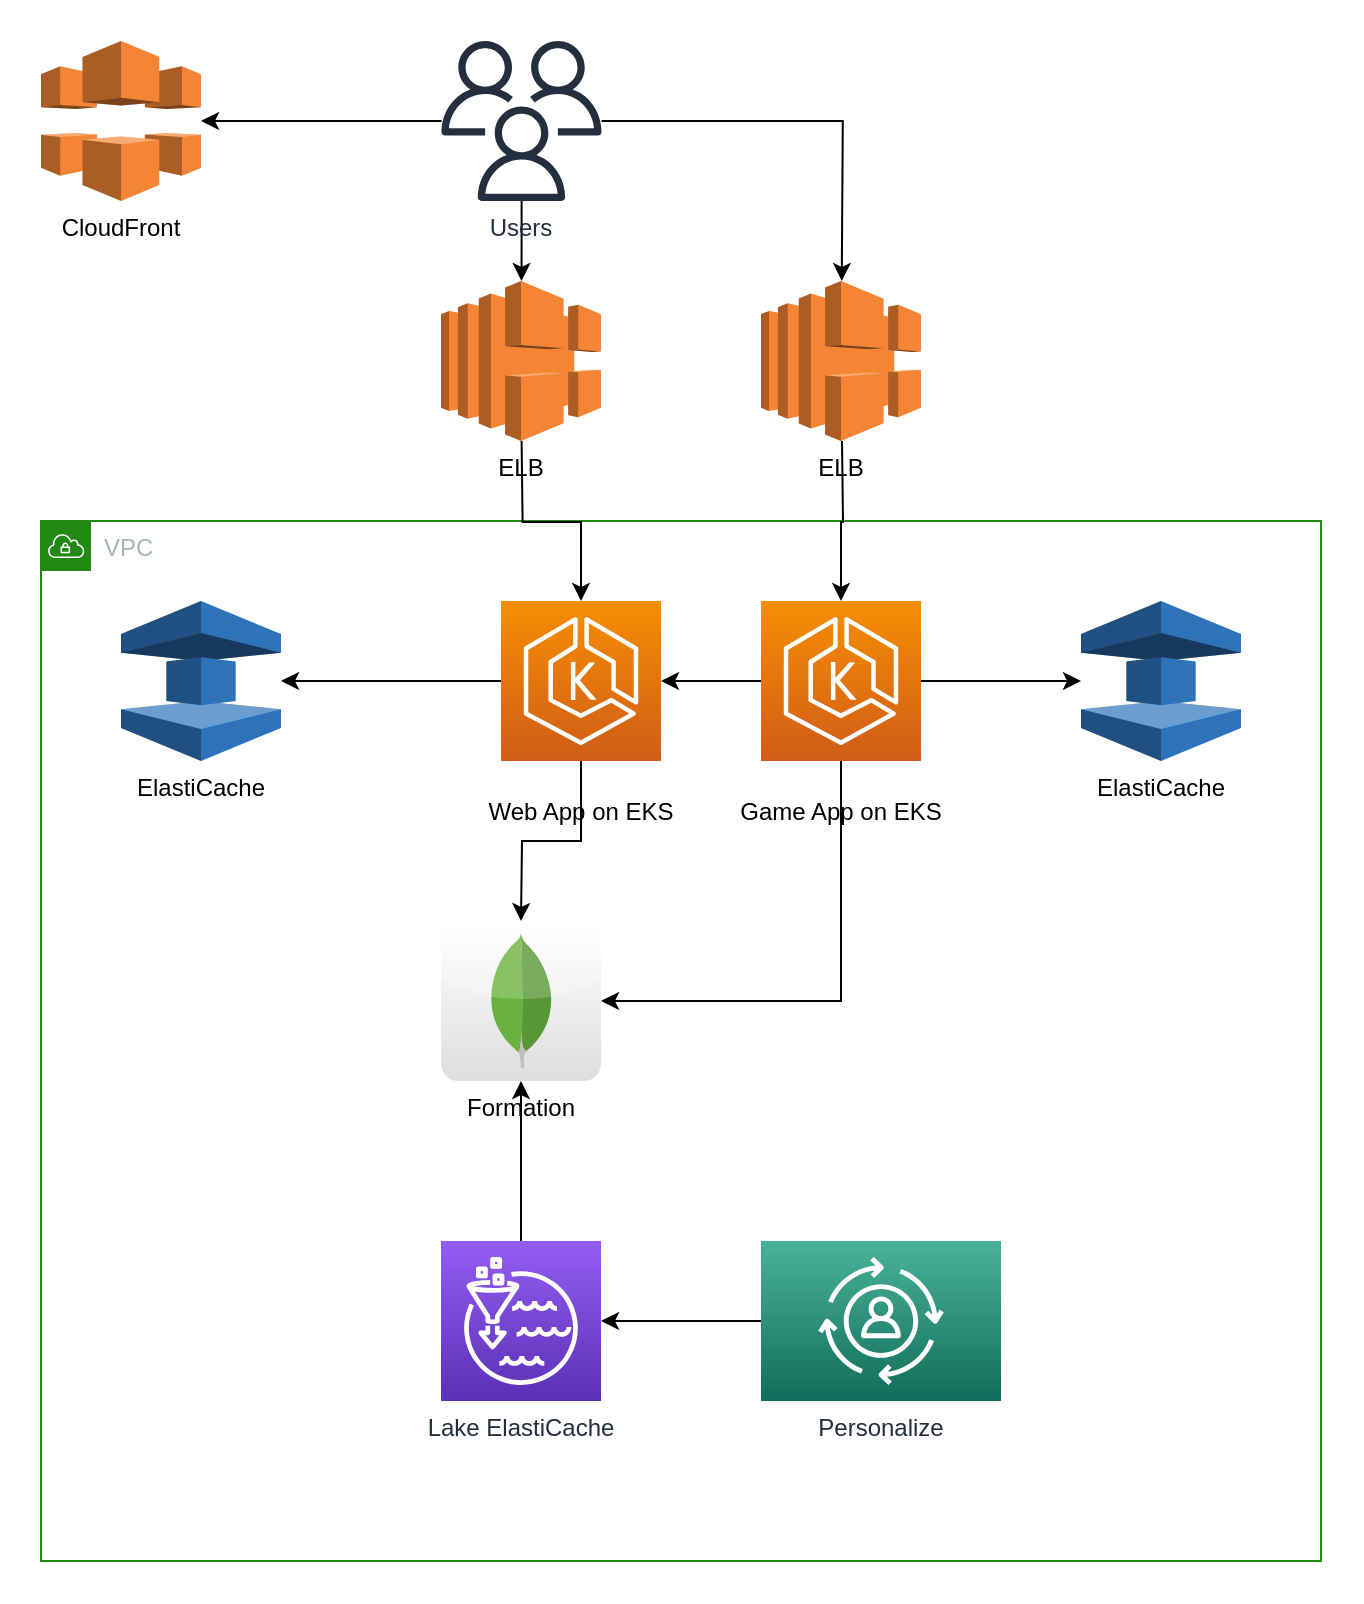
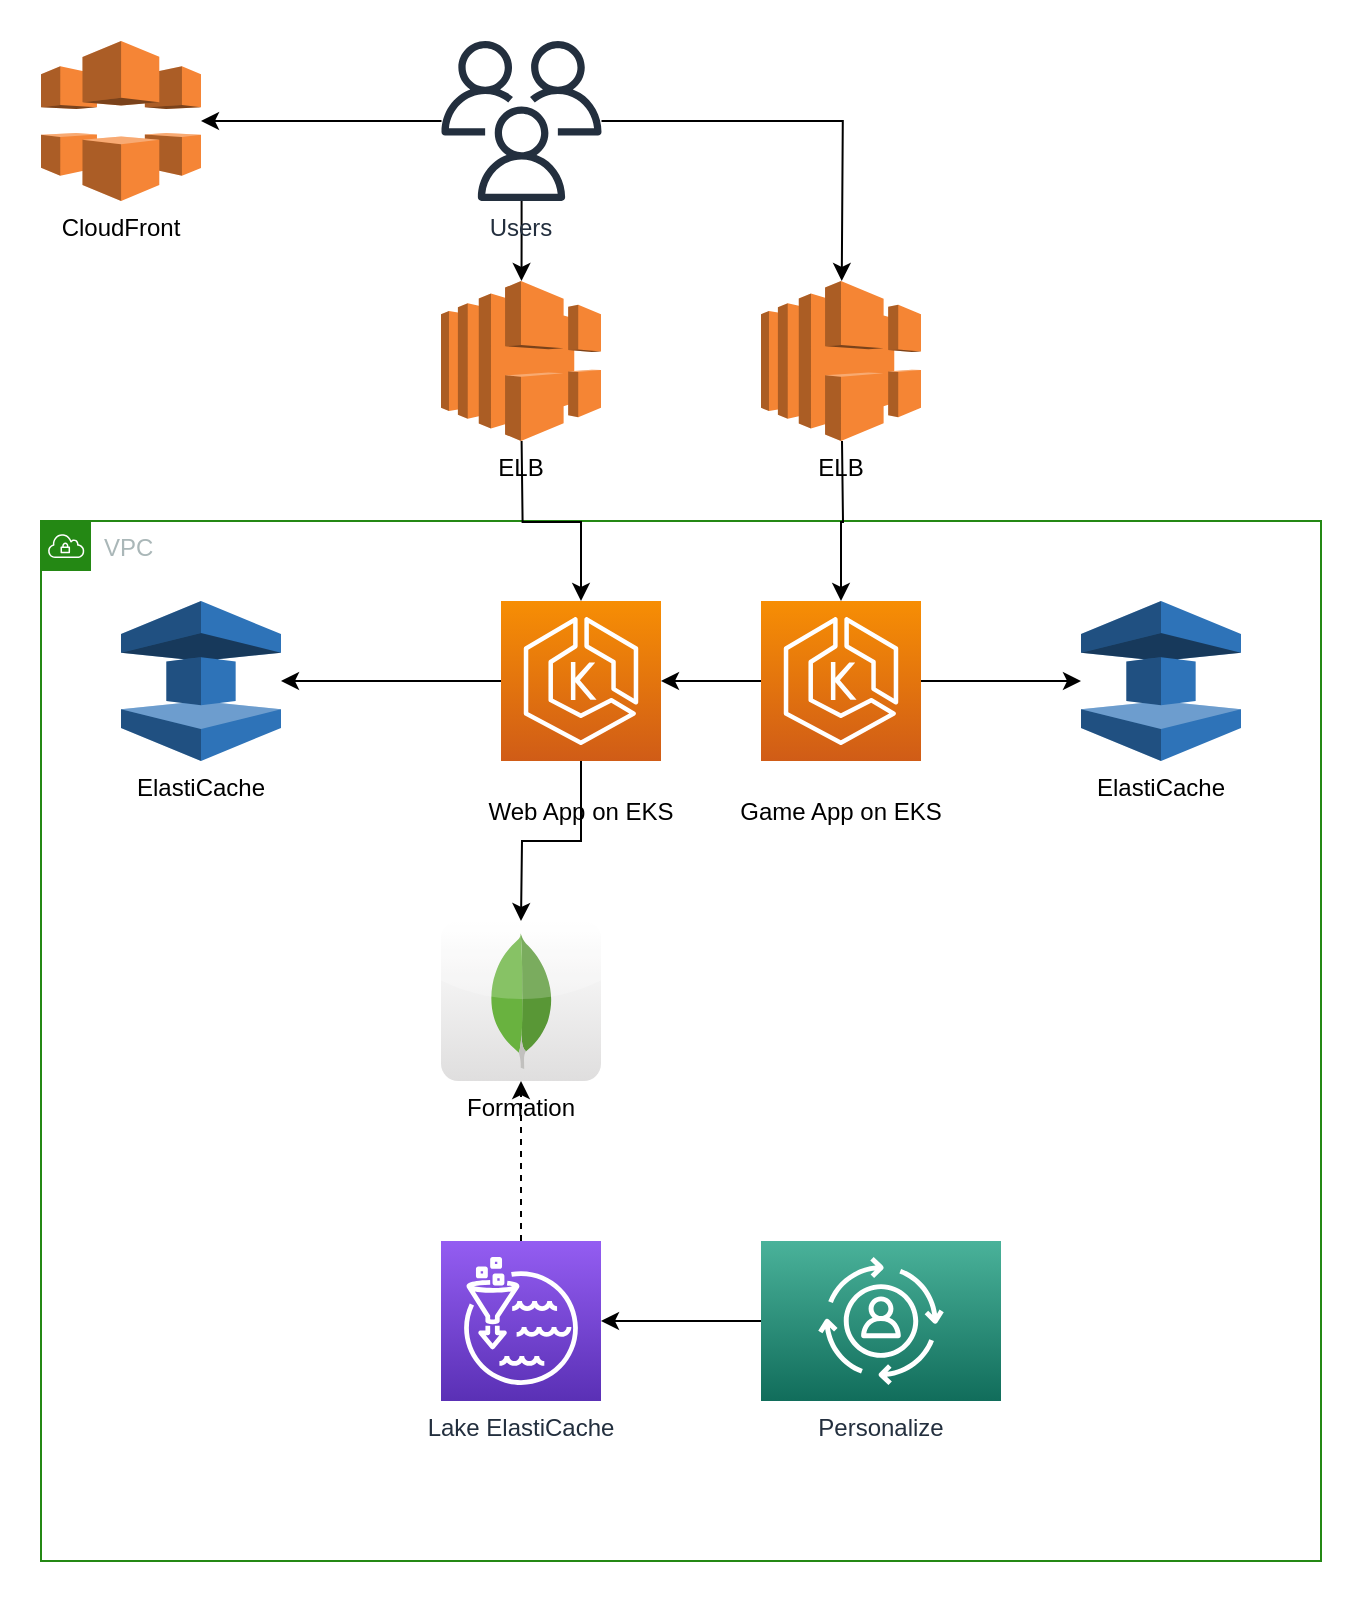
  <mxCell id="0" />
  <mxCell id="1" parent="0" />
  <mxCell id="2" value="VPC" style="points=[[0,0],[0.25,0],[0.5,0],[0.75,0],[1,0],[1,0.25],[1,0.5],[1,0.75],[1,1],[0.75,1],[0.5,1],[0.25,1],[0,1],[0,0.75],[0,0.5],[0,0.25]];outlineConnect=0;gradientColor=none;html=1;whiteSpace=wrap;fontSize=12;fontStyle=0;shape=mxgraph.aws4.group;grIcon=mxgraph.aws4.group_vpc;strokeColor=#248814;fillColor=none;verticalAlign=top;align=left;spacingLeft=30;fontColor=#AAB7B8;dashed=0;" vertex="1" parent="1"><mxGeometry x="20" y="260" width="640" height="520" as="geometry" /></mxCell>
  <mxCell id="3" value="ElastiCache" style="outlineConnect=0;dashed=0;verticalLabelPosition=bottom;verticalAlign=top;align=center;html=1;shape=mxgraph.aws3.elasticache;fillColor=#2E73B8;gradientColor=none;" vertex="1" parent="1"><mxGeometry x="60" y="300" width="80" height="80" as="geometry" /></mxCell>
  <mxCell id="4" style="edgeStyle=orthogonalEdgeStyle;rounded=0;orthogonalLoop=1;jettySize=auto;html=1;" edge="1" parent="1" target="12"><mxGeometry relative="1" as="geometry"><mxPoint x="260.3" as="sourcePoint" y="220" /></mxGeometry></mxCell>
  <mxCell id="5" style="edgeStyle=orthogonalEdgeStyle;rounded=0;orthogonalLoop=1;jettySize=auto;html=1;entryX=0.5;entryY=0;entryDx=0;entryDy=0;entryPerimeter=0;" edge="1" parent="1" source="8"><mxGeometry relative="1" as="geometry"><mxPoint x="260.25" y="140" as="targetPoint" /></mxGeometry></mxCell>
  <mxCell id="6" style="edgeStyle=orthogonalEdgeStyle;rounded=0;orthogonalLoop=1;jettySize=auto;html=1;entryX=0.5;entryY=0;entryDx=0;entryDy=0;entryPerimeter=0;" edge="1" parent="1" source="8"><mxGeometry relative="1" as="geometry"><mxPoint x="420.375" y="140" as="targetPoint" /></mxGeometry></mxCell>
  <mxCell id="7" style="edgeStyle=orthogonalEdgeStyle;rounded=0;orthogonalLoop=1;jettySize=auto;html=1;entryX=1;entryY=0.5;entryDx=0;entryDy=0;" edge="1" parent="1" source="8"><mxGeometry relative="1" as="geometry"><mxPoint x="100" y="60" as="targetPoint" /></mxGeometry></mxCell>
  <mxCell id="8" value="Users" style="outlineConnect=0;fontColor=#232F3E;gradientColor=none;fillColor=#232F3E;strokeColor=none;dashed=0;verticalLabelPosition=bottom;verticalAlign=top;align=center;html=1;fontSize=12;fontStyle=0;aspect=fixed;pointerEvents=1;shape=mxgraph.aws4.users;" vertex="1" parent="1"><mxGeometry x="220.25" y="20" width="80" height="80" as="geometry" /></mxCell>
  <mxCell id="9" style="edgeStyle=orthogonalEdgeStyle;rounded=0;orthogonalLoop=1;jettySize=auto;html=1;" edge="1" parent="1" target="16"><mxGeometry relative="1" as="geometry"><mxPoint x="420.5" as="sourcePoint" y="220" /></mxGeometry></mxCell>
  <mxCell id="10" style="edgeStyle=orthogonalEdgeStyle;rounded=0;orthogonalLoop=1;jettySize=auto;html=1;" edge="1" parent="1" source="12" target="3"><mxGeometry relative="1" as="geometry" /></mxCell>
  <mxCell id="11" style="edgeStyle=orthogonalEdgeStyle;rounded=0;orthogonalLoop=1;jettySize=auto;html=1;" edge="1" parent="1" source="12"><mxGeometry relative="1" as="geometry"><mxPoint x="260" y="460" as="targetPoint" /></mxGeometry></mxCell>
  <mxCell id="12" value="&lt;p&gt;&lt;span style=&quot;color: rgb(0 , 0 , 0)&quot;&gt;Web App on EKS&lt;/span&gt;&lt;/p&gt;" style="outlineConnect=0;fontColor=#232F3E;gradientColor=#F78E04;gradientDirection=north;fillColor=#D05C17;strokeColor=#ffffff;dashed=0;verticalLabelPosition=bottom;verticalAlign=top;align=center;html=1;fontSize=12;fontStyle=0;aspect=fixed;shape=mxgraph.aws4.resourceIcon;resIcon=mxgraph.aws4.eks;" vertex="1" parent="1"><mxGeometry x="250" y="300" width="80" height="80" as="geometry" /></mxCell>
  <mxCell id="13" style="edgeStyle=orthogonalEdgeStyle;rounded=0;orthogonalLoop=1;jettySize=auto;html=1;" edge="1" parent="1" source="16" target="12"><mxGeometry relative="1" as="geometry" /></mxCell>
  <mxCell id="14" style="edgeStyle=orthogonalEdgeStyle;rounded=0;orthogonalLoop=1;jettySize=auto;html=1;" edge="1" parent="1" source="16" target="17"><mxGeometry relative="1" as="geometry" /></mxCell>
- <mxCell id="15" style="edgeStyle=orthogonalEdgeStyle;rounded=0;orthogonalLoop=1;jettySize=auto;html=1;" edge="1" parent="1" source="16" target="25"><mxGeometry relative="1" as="geometry"><Array as="points"><mxPoint x="420" y="500" /></Array></mxGeometry></mxCell>
  <mxCell id="16" value="&lt;p&gt;&lt;span style=&quot;color: rgb(0 , 0 , 0)&quot;&gt;Game App on EKS&lt;/span&gt;&lt;/p&gt;" style="outlineConnect=0;fontColor=#232F3E;gradientColor=#F78E04;gradientDirection=north;fillColor=#D05C17;strokeColor=#ffffff;dashed=0;verticalLabelPosition=bottom;verticalAlign=top;align=center;html=1;fontSize=12;fontStyle=0;aspect=fixed;shape=mxgraph.aws4.resourceIcon;resIcon=mxgraph.aws4.eks;" vertex="1" parent="1"><mxGeometry x="380" y="300" width="80" height="80" as="geometry" /></mxCell>
  <mxCell id="17" value="ElastiCache" style="outlineConnect=0;dashed=0;verticalLabelPosition=bottom;verticalAlign=top;align=center;html=1;shape=mxgraph.aws3.elasticache;fillColor=#2E73B8;gradientColor=none;" vertex="1" parent="1"><mxGeometry x="540" y="300" width="80" height="80" as="geometry" /></mxCell>
  <mxCell id="18" value="CloudFront" style="outlineConnect=0;dashed=0;verticalLabelPosition=bottom;verticalAlign=top;align=center;html=1;shape=mxgraph.aws3.cloudfront;fillColor=#F58536;gradientColor=none;" vertex="1" parent="1"><mxGeometry x="20" y="20" width="80" height="80" as="geometry" /></mxCell>
  <mxCell id="19" value="ELB" style="outlineConnect=0;dashed=0;verticalLabelPosition=bottom;verticalAlign=top;align=center;html=1;shape=mxgraph.aws3.elastic_load_balancing;fillColor=#F58534;gradientColor=none;" vertex="1" parent="1"><mxGeometry x="220" y="140" width="80" height="80" as="geometry" /></mxCell>
  <mxCell id="20" value="ELB" style="outlineConnect=0;dashed=0;verticalLabelPosition=bottom;verticalAlign=top;align=center;html=1;shape=mxgraph.aws3.elastic_load_balancing;fillColor=#F58534;gradientColor=none;" vertex="1" parent="1"><mxGeometry x="380" y="140" width="80" height="80" as="geometry" /></mxCell>
  <mxCell id="21" style="edgeStyle=orthogonalEdgeStyle;rounded=0;orthogonalLoop=1;jettySize=auto;html=1;" edge="1" parent="1" source="22" target="24"><mxGeometry relative="1" as="geometry" /></mxCell>
  <mxCell id="22" value="Personalize" style="outlineConnect=0;fontColor=#232F3E;gradientColor=#4AB29A;gradientDirection=north;fillColor=#116D5B;strokeColor=#ffffff;dashed=0;verticalLabelPosition=bottom;verticalAlign=top;align=center;html=1;fontSize=12;fontStyle=0;aspect=fixed;shape=mxgraph.aws4.resourceIcon;resIcon=mxgraph.aws4.personalize;" vertex="1" parent="1"><mxGeometry x="380" y="620" width="120" height="80" as="geometry" /></mxCell>
- <mxCell id="23" style="edgeStyle=orthogonalEdgeStyle;rounded=0;orthogonalLoop=1;jettySize=auto;html=1;" edge="1" parent="1" source="24" target="25"><mxGeometry relative="1" as="geometry" /></mxCell>
+ <mxCell id="23" style="edgeStyle=orthogonalEdgeStyle;rounded=0;orthogonalLoop=1;jettySize=auto;html=1;dashed=1;" edge="1" parent="1" source="24" target="25"><mxGeometry relative="1" as="geometry" /></mxCell>
  <mxCell id="24" value="Lake ElastiCache" style="outlineConnect=0;fontColor=#232F3E;gradientColor=#945DF2;gradientDirection=north;fillColor=#5A30B5;strokeColor=#ffffff;dashed=0;verticalLabelPosition=bottom;verticalAlign=top;align=center;html=1;fontSize=12;fontStyle=0;aspect=fixed;shape=mxgraph.aws4.resourceIcon;resIcon=mxgraph.aws4.lake_formation;" vertex="1" parent="1"><mxGeometry x="220" y="620" width="80" height="80" as="geometry" /></mxCell>
  <mxCell id="25" value="Formation" style="dashed=0;outlineConnect=0;html=1;align=center;labelPosition=center;verticalLabelPosition=bottom;verticalAlign=top;shape=mxgraph.webicons.mongodb;gradientColor=#DFDEDE" vertex="1" parent="1"><mxGeometry x="220" y="460" width="80" height="80" as="geometry" /></mxCell>
